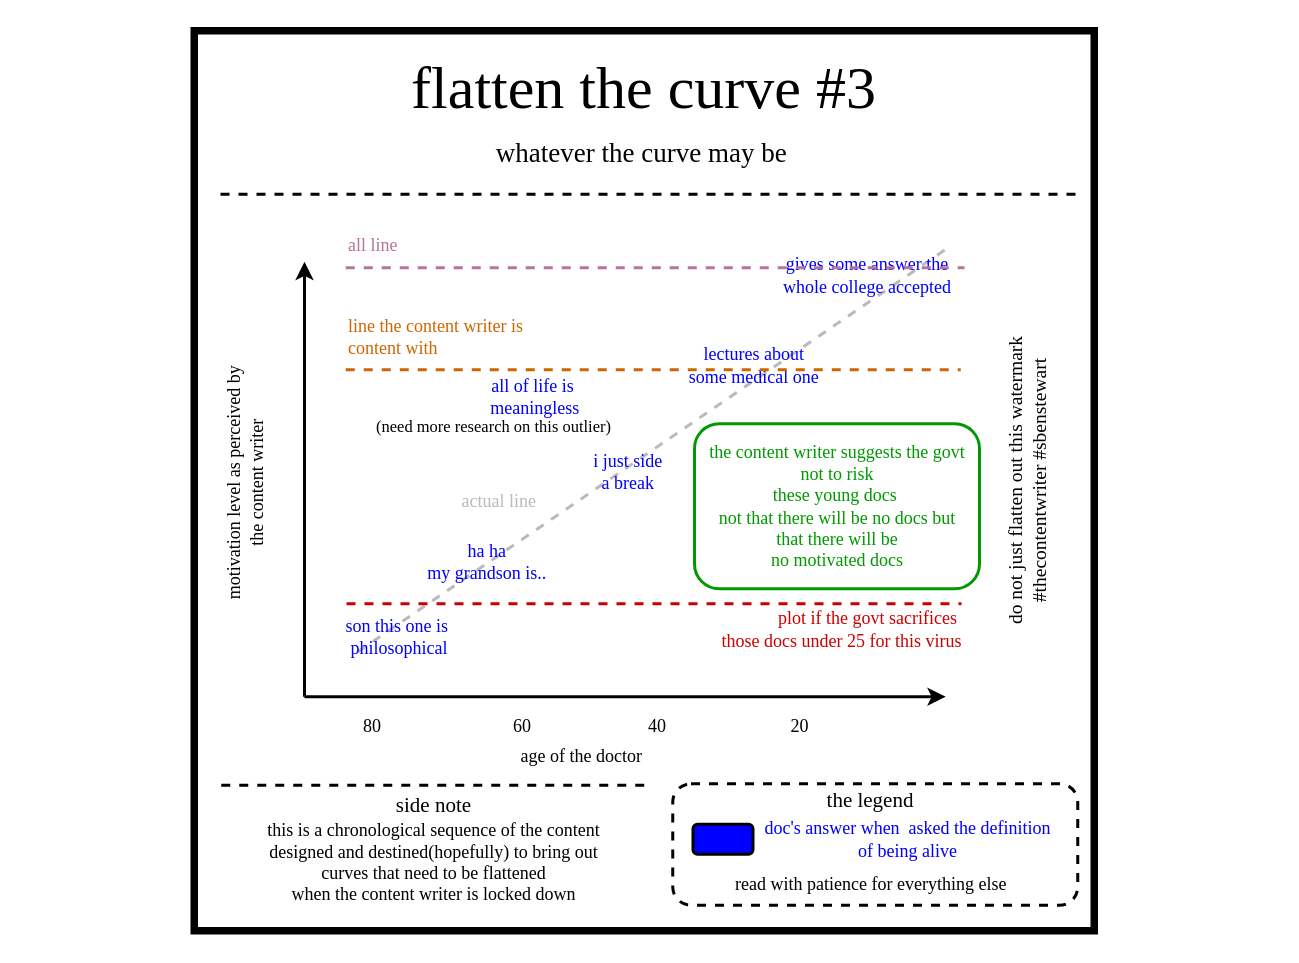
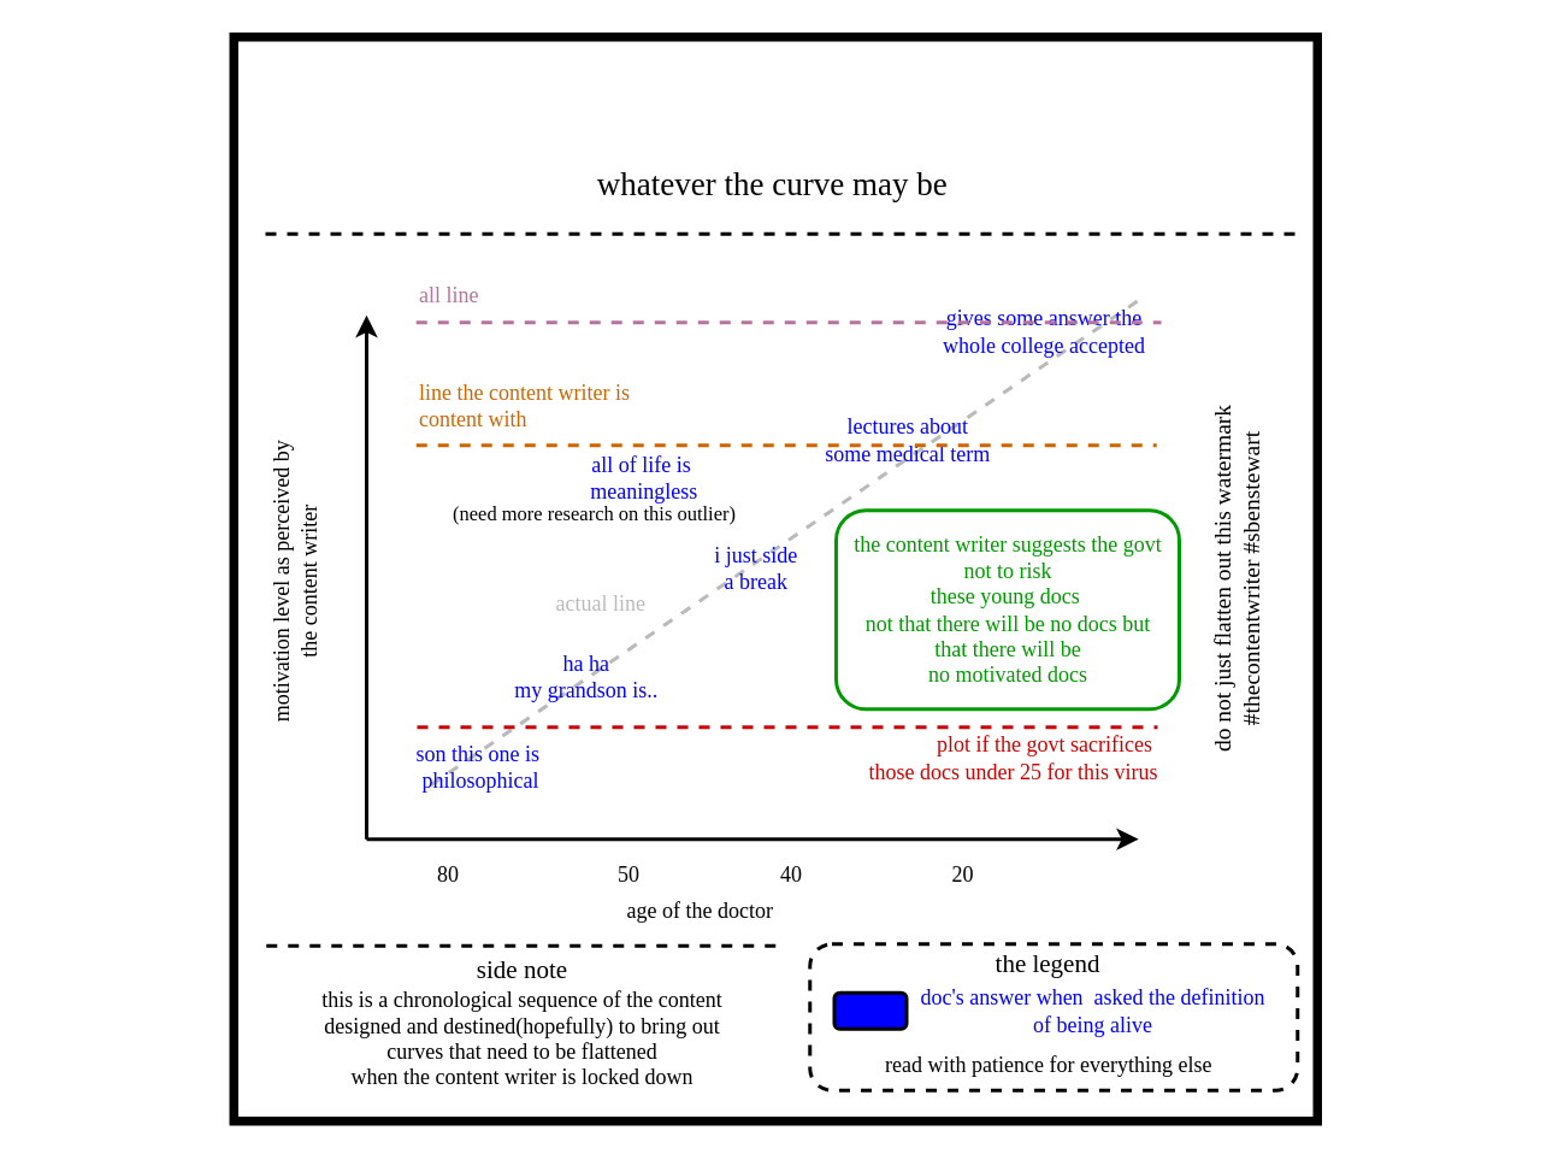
  <mxCell id="0" />
  <mxCell id="1" parent="0" />
  <mxCell id="2" value="" style="whiteSpace=wrap;html=1;aspect=fixed;strokeWidth=5;fillColor=none;fontFamily=xkcd;" parent="1" vertex="1"><mxGeometry x="129" y="20" width="600" height="600" as="geometry" /></mxCell>
  <mxCell id="3" value="" style="rounded=1;whiteSpace=wrap;html=1;shadow=0;glass=0;comic=0;strokeColor=#000000;strokeWidth=2;fillColor=none;fontFamily=xkcd;fontColor=#0000FF;dashed=1;" vertex="1" parent="1"><mxGeometry x="448" y="522" width="270" height="81" as="geometry" /></mxCell>
  <mxCell id="4" value="" style="endArrow=none;dashed=1;html=1;strokeWidth=2;fontFamily=xkcd;exitX=0.25;exitY=1;exitDx=0;exitDy=0;entryX=0.923;entryY=-0.45;entryDx=0;entryDy=0;entryPerimeter=0;fontColor=#FF0000;strokeColor=#BABABA;" edge="1" parent="1" source="20" target="25"><mxGeometry width="50" height="50" relative="1" as="geometry"><mxPoint x="742.5" y="374" as="sourcePoint" /><mxPoint x="792.5" y="324" as="targetPoint" /></mxGeometry></mxCell>
- <mxCell id="5" value="&lt;font&gt;&lt;span style=&quot;font-size: 40px&quot;&gt;flatten the curve #3&lt;/span&gt;&lt;br&gt;&lt;/font&gt;" style="text;html=1;strokeColor=none;fillColor=none;align=center;verticalAlign=middle;whiteSpace=wrap;rounded=0;fontFamily=xkcd;" parent="1" vertex="1"><mxGeometry x="144" y="48" width="570" height="20" as="geometry" /></mxCell>
  <mxCell id="6" value="&lt;font&gt;&lt;span style=&quot;font-size: 18px&quot;&gt;whatever the curve may be&lt;/span&gt;&lt;br&gt;&lt;/font&gt;" style="text;html=1;strokeColor=none;fillColor=none;align=center;verticalAlign=middle;whiteSpace=wrap;rounded=0;fontFamily=xkcd;" parent="1" vertex="1"><mxGeometry x="168.25" y="92" width="518.5" height="20" as="geometry" /></mxCell>
  <mxCell id="7" value="" style="endArrow=none;dashed=1;html=1;strokeWidth=2;" parent="1" edge="1"><mxGeometry width="50" height="50" relative="1" as="geometry"><mxPoint x="716.5" y="129" as="sourcePoint" /><mxPoint x="141.5" y="129" as="targetPoint" /></mxGeometry></mxCell>
  <mxCell id="8" value="" style="endArrow=none;dashed=1;html=1;strokeWidth=2;" parent="1" edge="1"><mxGeometry width="50" height="50" relative="1" as="geometry"><mxPoint x="429" y="523" as="sourcePoint" /><mxPoint x="144" y="523" as="targetPoint" /></mxGeometry></mxCell>
  <mxCell id="9" value="&lt;font&gt;&lt;span style=&quot;font-size: 14px&quot;&gt;side note&lt;/span&gt;&lt;br&gt;this is a chronological sequence of the content&lt;br&gt;designed and destined(hopefully) to bring out&lt;br&gt;curves that need to be flattened&lt;br&gt;when the content writer is locked down&lt;br&gt;&lt;/font&gt;" style="text;html=1;strokeColor=none;fillColor=none;align=center;verticalAlign=middle;whiteSpace=wrap;rounded=0;fontFamily=xkcd;" parent="1" vertex="1"><mxGeometry x="127.5" y="526" width="321.5" height="80" as="geometry" /></mxCell>
  <mxCell id="10" style="edgeStyle=orthogonalEdgeStyle;rounded=0;orthogonalLoop=1;jettySize=auto;html=1;exitX=0.5;exitY=1;exitDx=0;exitDy=0;strokeWidth=2;" parent="1" edge="1"><mxGeometry relative="1" as="geometry"><mxPoint x="580" y="381" as="sourcePoint" /><mxPoint x="580" y="381" as="targetPoint" /></mxGeometry></mxCell>
  <mxCell id="11" value="&lt;font style=&quot;font-size: 13px&quot;&gt;&lt;font style=&quot;font-size: 13px&quot;&gt;do not just flatten out this watermark&lt;br&gt;&lt;/font&gt;#thecontentwriter #sbenstewart&lt;br&gt;&lt;/font&gt;" style="text;html=1;strokeColor=none;fillColor=none;align=center;verticalAlign=middle;whiteSpace=wrap;rounded=0;rotation=-90;fontFamily=xkcd;" parent="1" vertex="1"><mxGeometry x="524" y="310" width="320" height="20" as="geometry" /></mxCell>
  <mxCell id="12" value="" style="endArrow=classic;html=1;strokeWidth=2;" edge="1" parent="1"><mxGeometry width="50" height="50" relative="1" as="geometry"><mxPoint x="202.5" y="464" as="sourcePoint" /><mxPoint x="202.5" y="174" as="targetPoint" /></mxGeometry></mxCell>
  <mxCell id="13" value="" style="endArrow=classic;html=1;strokeWidth=2;" edge="1" parent="1"><mxGeometry width="50" height="50" relative="1" as="geometry"><mxPoint x="202.5" y="464" as="sourcePoint" /><mxPoint x="630" y="464" as="targetPoint" /></mxGeometry></mxCell>
  <mxCell id="14" value="motivation level as perceived by&lt;br&gt;the content writer" style="text;html=1;strokeColor=none;fillColor=none;align=center;verticalAlign=middle;whiteSpace=wrap;rounded=0;fontFamily=xkcd;rotation=-90;" vertex="1" parent="1"><mxGeometry x="20" y="311.5" width="285" height="20" as="geometry" /></mxCell>
  <mxCell id="15" value="age of the doctor" style="text;html=1;strokeColor=none;fillColor=none;align=center;verticalAlign=middle;whiteSpace=wrap;rounded=0;fontFamily=xkcd;rotation=0;" vertex="1" parent="1"><mxGeometry x="252" y="494" width="271" height="20" as="geometry" /></mxCell>
  <mxCell id="16" value="80" style="text;html=1;strokeColor=none;fillColor=none;align=center;verticalAlign=middle;whiteSpace=wrap;rounded=0;fontFamily=xkcd;" vertex="1" parent="1"><mxGeometry x="232.5" y="474" width="30" height="20" as="geometry" /></mxCell>
- <mxCell id="17" value="60" style="text;html=1;strokeColor=none;fillColor=none;align=center;verticalAlign=middle;whiteSpace=wrap;rounded=0;fontFamily=xkcd;" vertex="1" parent="1"><mxGeometry x="332.5" y="474" width="30" height="20" as="geometry" /></mxCell>
+ <mxCell id="17" value="50" style="text;html=1;strokeColor=none;fillColor=none;align=center;verticalAlign=middle;whiteSpace=wrap;rounded=0;fontFamily=xkcd;" vertex="1" parent="1"><mxGeometry x="332.5" y="474" width="30" height="20" as="geometry" /></mxCell>
  <mxCell id="18" value="40" style="text;html=1;strokeColor=none;fillColor=none;align=center;verticalAlign=middle;whiteSpace=wrap;rounded=0;fontFamily=xkcd;" vertex="1" parent="1"><mxGeometry x="422.5" y="474" width="30" height="20" as="geometry" /></mxCell>
  <mxCell id="19" value="20" style="text;html=1;strokeColor=none;fillColor=none;align=center;verticalAlign=middle;whiteSpace=wrap;rounded=0;fontFamily=xkcd;" vertex="1" parent="1"><mxGeometry x="517.5" y="474" width="30" height="20" as="geometry" /></mxCell>
  <mxCell id="20" value="son this one is&lt;br&gt;&amp;nbsp;philosophical" style="text;html=1;strokeColor=none;fillColor=none;align=center;verticalAlign=middle;whiteSpace=wrap;rounded=0;fontFamily=xkcd;fontColor=#0000FF;" vertex="1" parent="1"><mxGeometry x="212.5" y="414" width="102.5" height="20" as="geometry" /></mxCell>
  <mxCell id="21" value="ha ha&lt;br&gt;my grandson is.." style="text;html=1;strokeColor=none;fillColor=none;align=center;verticalAlign=middle;whiteSpace=wrap;rounded=0;fontFamily=xkcd;fontColor=#0000FF;" vertex="1" parent="1"><mxGeometry x="272.5" y="364" width="102.5" height="20" as="geometry" /></mxCell>
  <mxCell id="22" value="all of life is&amp;nbsp;&lt;br&gt;meaningless" style="text;html=1;strokeColor=none;fillColor=none;align=center;verticalAlign=middle;whiteSpace=wrap;rounded=0;fontFamily=xkcd;fontColor=#0000FF;" vertex="1" parent="1"><mxGeometry x="305" y="254" width="102.5" height="20" as="geometry" /></mxCell>
  <mxCell id="23" value="i just side&lt;br&gt;a break" style="text;html=1;strokeColor=none;fillColor=none;align=center;verticalAlign=middle;whiteSpace=wrap;rounded=0;fontFamily=xkcd;fontColor=#0000FF;" vertex="1" parent="1"><mxGeometry x="367" y="304" width="102.5" height="20" as="geometry" /></mxCell>
- <mxCell id="24" value="lectures about&lt;br&gt;some medical one" style="text;html=1;strokeColor=none;fillColor=none;align=center;verticalAlign=middle;whiteSpace=wrap;rounded=0;fontFamily=xkcd;fontColor=#0000FF;" vertex="1" parent="1"><mxGeometry x="444.5" y="233" width="115" height="20" as="geometry" /></mxCell>
+ <mxCell id="24" value="lectures about&lt;br&gt;some medical term" style="text;html=1;strokeColor=none;fillColor=none;align=center;verticalAlign=middle;whiteSpace=wrap;rounded=0;fontFamily=xkcd;fontColor=#0000FF;" vertex="1" parent="1"><mxGeometry x="444.5" y="233" width="115" height="20" as="geometry" /></mxCell>
  <mxCell id="25" value="gives some answer the whole college accepted" style="text;html=1;strokeColor=none;fillColor=none;align=center;verticalAlign=middle;whiteSpace=wrap;rounded=0;fontFamily=xkcd;fontColor=#0000FF;" vertex="1" parent="1"><mxGeometry x="512.5" y="173" width="130" height="20" as="geometry" /></mxCell>
  <mxCell id="26" value="" style="endArrow=none;dashed=1;html=1;strokeWidth=2;fontFamily=xkcd;fontColor=#FF0000;strokeColor=#B5739D;entryX=1;entryY=0.25;entryDx=0;entryDy=0;" edge="1" parent="1" target="25"><mxGeometry width="50" height="50" relative="1" as="geometry"><mxPoint x="230" y="178" as="sourcePoint" /><mxPoint x="642.49" y="174" as="targetPoint" /></mxGeometry></mxCell>
  <mxCell id="27" value="&lt;font color=&quot;#b5739d&quot;&gt;all line&lt;/font&gt;" style="text;html=1;strokeColor=none;fillColor=none;align=left;verticalAlign=middle;whiteSpace=wrap;rounded=0;fontFamily=xkcd;fontColor=#FF0000;" vertex="1" parent="1"><mxGeometry x="229.75" y="153" width="205.5" height="20" as="geometry" /></mxCell>
  <mxCell id="28" value="" style="endArrow=none;dashed=1;html=1;strokeWidth=2;fontFamily=xkcd;fontColor=#FF0000;strokeColor=#CC6600;" edge="1" parent="1"><mxGeometry width="50" height="50" relative="1" as="geometry"><mxPoint x="230" y="246" as="sourcePoint" /><mxPoint x="640" y="246" as="targetPoint" /></mxGeometry></mxCell>
  <mxCell id="29" value="&lt;font color=&quot;#cc6600&quot;&gt;line the content writer is&lt;br&gt;content with&lt;/font&gt;" style="text;html=1;strokeColor=none;fillColor=none;align=left;verticalAlign=middle;whiteSpace=wrap;rounded=0;fontFamily=xkcd;fontColor=#FF0000;" vertex="1" parent="1"><mxGeometry x="230" y="214" width="275.5" height="20" as="geometry" /></mxCell>
  <mxCell id="30" value="&lt;span style=&quot;color: rgb(0 , 0 , 0)&quot;&gt;&lt;font style=&quot;font-size: 11px&quot;&gt;(need more research on this outlier)&lt;/font&gt;&lt;/span&gt;" style="text;html=1;strokeColor=none;fillColor=none;align=center;verticalAlign=middle;whiteSpace=wrap;rounded=0;fontFamily=xkcd;fontColor=#FF0000;" vertex="1" parent="1"><mxGeometry x="212.5" y="274" width="232" height="20" as="geometry" /></mxCell>
  <mxCell id="31" value="" style="endArrow=none;dashed=1;html=1;strokeWidth=2;fontFamily=xkcd;fontColor=#FF0000;strokeColor=#CC0000;" edge="1" parent="1"><mxGeometry width="50" height="50" relative="1" as="geometry"><mxPoint x="230.5" y="402" as="sourcePoint" /><mxPoint x="640.5" y="402" as="targetPoint" /></mxGeometry></mxCell>
  <mxCell id="32" value="&lt;font&gt;plot if the govt sacrifices&amp;nbsp;&lt;br&gt;those docs under 25 for this virus&lt;/font&gt;" style="text;html=1;strokeColor=none;fillColor=none;align=right;verticalAlign=middle;whiteSpace=wrap;rounded=0;fontFamily=xkcd;fontColor=#CC0000;" vertex="1" parent="1"><mxGeometry x="367" y="409" width="275.5" height="20" as="geometry" /></mxCell>
  <mxCell id="33" value="actual line" style="text;html=1;strokeColor=none;fillColor=none;align=center;verticalAlign=middle;whiteSpace=wrap;rounded=0;fontFamily=xkcd;fontColor=#BABABA;" vertex="1" parent="1"><mxGeometry x="290" y="324" width="85" height="20" as="geometry" /></mxCell>
  <mxCell id="34" value="&lt;span style=&quot;color: rgb(0 , 153 , 0) ; white-space: normal&quot;&gt;the content writer suggests the govt not to risk &lt;br&gt;these young docs&amp;nbsp;&lt;br&gt;&lt;/span&gt;&lt;span style=&quot;color: rgb(0 , 153 , 0) ; white-space: normal&quot;&gt;not that there will be no docs&amp;nbsp;&lt;/span&gt;&lt;span style=&quot;color: rgb(0 , 153 , 0) ; white-space: normal&quot;&gt;but that&amp;nbsp;&lt;/span&gt;&lt;span style=&quot;color: rgb(0 , 153 , 0) ; white-space: normal&quot;&gt;there will be &lt;br&gt;no motivated docs&lt;/span&gt;" style="rounded=1;whiteSpace=wrap;html=1;shadow=0;glass=0;comic=0;fontFamily=xkcd;fontColor=#BABABA;fillColor=none;strokeWidth=2;strokeColor=#009900;" vertex="1" parent="1"><mxGeometry x="462.5" y="282" width="190" height="110" as="geometry" /></mxCell>
  <mxCell id="35" value="" style="rounded=1;whiteSpace=wrap;html=1;shadow=0;glass=0;comic=0;strokeColor=#000000;strokeWidth=2;fillColor=#0000FF;fontFamily=xkcd;fontColor=#0000FF;" vertex="1" parent="1"><mxGeometry x="461.5" y="549" width="40" height="20" as="geometry" /></mxCell>
  <mxCell id="36" value="&lt;font&gt;doc's answer when&amp;nbsp; asked the definition of being alive&lt;/font&gt;" style="text;html=1;strokeColor=none;fillColor=none;align=center;verticalAlign=middle;whiteSpace=wrap;rounded=0;shadow=0;glass=0;comic=0;fontFamily=xkcd;fontColor=#0000FF;" vertex="1" parent="1"><mxGeometry x="504.5" y="549" width="200" height="20" as="geometry" /></mxCell>
  <mxCell id="37" value="&lt;font&gt;&lt;font style=&quot;font-size: 14px&quot;&gt;the legend&lt;/font&gt;&lt;br&gt;&lt;/font&gt;" style="text;html=1;strokeColor=none;fillColor=none;align=center;verticalAlign=middle;whiteSpace=wrap;rounded=0;fontFamily=xkcd;" vertex="1" parent="1"><mxGeometry x="516.5" y="519" width="125.5" height="30" as="geometry" /></mxCell>
  <mxCell id="38" value="&lt;font color=&quot;#000000&quot;&gt;read with patience for everything else&lt;/font&gt;" style="text;html=1;strokeColor=none;fillColor=none;align=center;verticalAlign=middle;whiteSpace=wrap;rounded=0;shadow=0;glass=0;comic=0;fontFamily=xkcd;fontColor=#0000FF;" vertex="1" parent="1"><mxGeometry x="452.75" y="579" width="255.25" height="20" as="geometry" /></mxCell>
